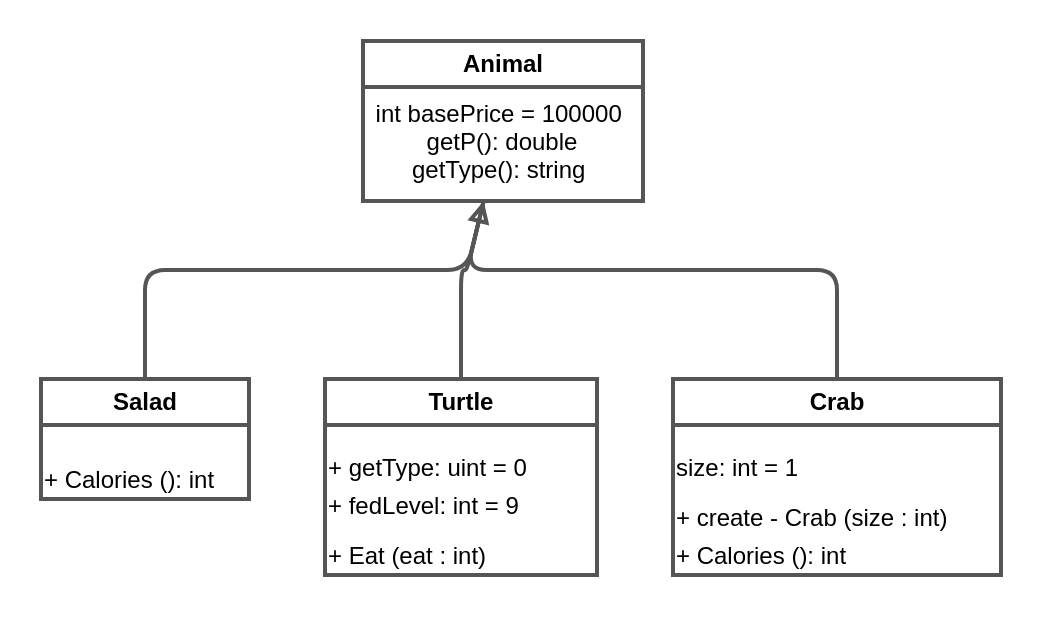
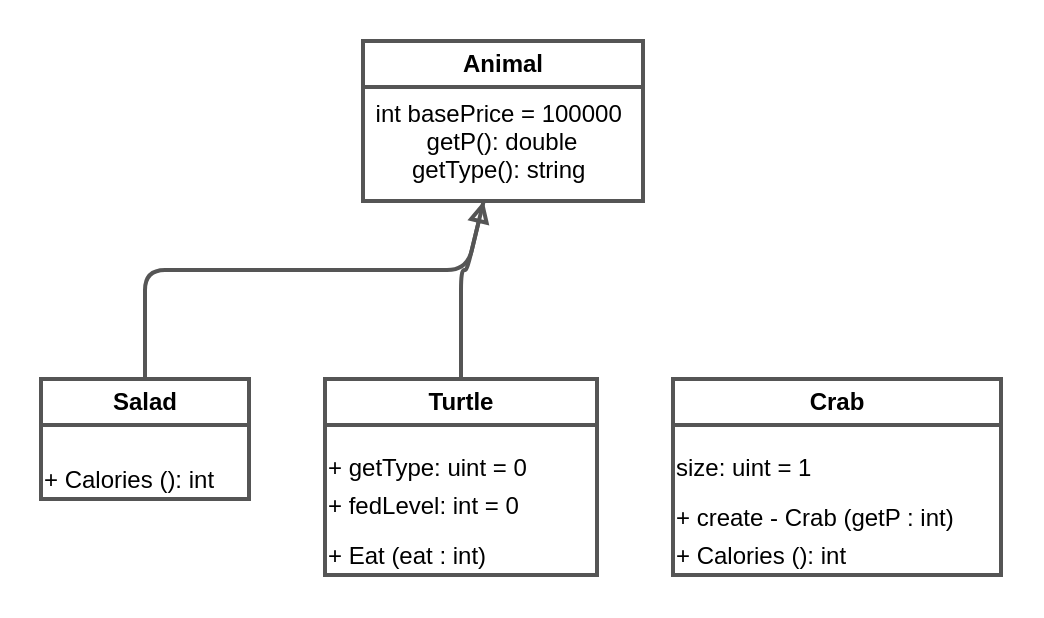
  <mxCell id="0" />
  <mxCell id="1" parent="0" />
- <mxCell id="2" value="" style="endArrow=none;startArrow=none;endFill=0;startFill=0;html=1;strokeColor=#555555;strokeWidth=2;shadow=1fillColor=#F2F2F2;" parent="1" source="11" target="5" edge="1"><mxGeometry x="175" y="50" width="74" height="129" as="geometry"><mxPoint x="230" y="189" as="sourcePoint" /><mxPoint x="233" y="80" as="targetPoint" /><Array as="points"><mxPoint x="230" y="134.5" /><mxPoint x="233" y="134.5" /></Array></mxGeometry></mxCell>
+ <mxCell id="2" value="" style="endArrow=block;startArrow=none;endFill=0;startFill=0;html=1;strokeColor=#555555;strokeWidth=2;shadow=1fillColor=#F2F2F2;" parent="1" source="11" target="5" edge="1"><mxGeometry x="175" y="50" width="74" height="129" as="geometry"><mxPoint x="230" y="189" as="sourcePoint" /><mxPoint x="233" y="80" as="targetPoint" /><Array as="points"><mxPoint x="230" y="134.5" /><mxPoint x="233" y="134.5" /></Array></mxGeometry></mxCell>
  <mxCell id="3" value="Salad" style="swimlane;childLayout=stackLayout;horizontal=1;horizontalStack=0;resizeParent=1;resizeParentMax=0;resizeLast=0;collapsible=1;html=1;strokeColor=#555555;strokeWidth=2;shadow=1fillColor=#F2F2F2;" parent="1" vertex="1"><mxGeometry y="189" width="104" height="60" as="geometry" x="20" /></mxCell>
  <mxCell id="4" value="+ Calories (): int" style="text;portConstraint=eastwest;overflow=hidden;rotatable=0;" parent="3" vertex="1"><mxGeometry y="36.826" width="98" height="19" as="geometry" /></mxCell>
  <mxCell id="5" value="Animal" style="swimlane;childLayout=stackLayout;horizontal=1;horizontalStack=0;resizeParent=1;resizeParentMax=0;resizeLast=0;collapsible=1;html=1;strokeColor=#555555;strokeWidth=2;shadow=1fillColor=#F2F2F2;" parent="1" vertex="1"><mxGeometry x="181" width="140" height="80" as="geometry" y="20" /></mxCell>
  <mxCell id="6" value="int basePrice = 100000 &#10;getP(): double&#10;getType(): string " style="text;portConstraint=eastwest;overflow=hidden;rotatable=0;align=center;" parent="5" vertex="1"><mxGeometry y="23" width="140" height="57" as="geometry" /></mxCell>
  <mxCell id="7" value="Crab" style="swimlane;childLayout=stackLayout;horizontal=1;horizontalStack=0;resizeParent=1;resizeParentMax=0;resizeLast=0;collapsible=1;html=1;strokeColor=#555555;strokeWidth=2;shadow=1fillColor=#F2F2F2;" parent="1" vertex="1"><mxGeometry x="336" y="189" width="164" height="98" as="geometry" /></mxCell>
- <mxCell id="8" value=" size: int = 1" style="text;portConstraint=eastwest;overflow=hidden;rotatable=0;" parent="7" vertex="1"><mxGeometry y="30.826" width="158" height="19" as="geometry" /></mxCell>
- <mxCell id="9" value="+ create - Crab (size : int)" style="text;portConstraint=eastwest;overflow=hidden;rotatable=0;" parent="7" vertex="1"><mxGeometry y="55.826" width="158" height="19" as="geometry" /></mxCell>
+ <mxCell id="8" value=" size: uint = 1" style="text;portConstraint=eastwest;overflow=hidden;rotatable=0;" parent="7" vertex="1"><mxGeometry y="30.826" width="158" height="19" as="geometry" /></mxCell>
+ <mxCell id="9" value="+ create - Crab (getP : int)" style="text;portConstraint=eastwest;overflow=hidden;rotatable=0;" parent="7" vertex="1"><mxGeometry y="55.826" width="158" height="19" as="geometry" /></mxCell>
  <mxCell id="10" value="+ Calories (): int" style="text;portConstraint=eastwest;overflow=hidden;rotatable=0;" parent="7" vertex="1"><mxGeometry y="74.826" width="158" height="19" as="geometry" /></mxCell>
  <mxCell id="11" value="Turtle" style="swimlane;childLayout=stackLayout;horizontal=1;horizontalStack=0;resizeParent=1;resizeParentMax=0;resizeLast=0;collapsible=1;html=1;strokeColor=#555555;strokeWidth=2;shadow=1fillColor=#F2F2F2;" parent="1" vertex="1"><mxGeometry x="162" y="189" width="136" height="98" as="geometry" /></mxCell>
  <mxCell id="12" value="+ getType: uint = 0" style="text;portConstraint=eastwest;overflow=hidden;rotatable=0;" parent="11" vertex="1"><mxGeometry y="30.826" width="130" height="19" as="geometry" /></mxCell>
- <mxCell id="13" value="+ fedLevel: int = 9" style="text;portConstraint=eastwest;overflow=hidden;rotatable=0;" parent="11" vertex="1"><mxGeometry y="49.826" width="130" height="19" as="geometry" /></mxCell>
+ <mxCell id="13" value="+ fedLevel: int = 0" style="text;portConstraint=eastwest;overflow=hidden;rotatable=0;" parent="11" vertex="1"><mxGeometry y="49.826" width="130" height="19" as="geometry" /></mxCell>
  <mxCell id="14" value="+ Eat (eat : int)" style="text;portConstraint=eastwest;overflow=hidden;rotatable=0;" parent="11" vertex="1"><mxGeometry y="74.826" width="130" height="19" as="geometry" /></mxCell>
- <mxCell id="15" value="" style="endArrow=block;startArrow=none;endFill=0;startFill=0;html=1;strokeColor=#555555;strokeWidth=2;shadow=1fillColor=#F2F2F2;" parent="1" source="7" target="5" edge="1"><mxGeometry x="203" y="50" width="205" height="129" as="geometry"><mxPoint x="418" y="189" as="sourcePoint" /><mxPoint x="233" y="80" as="targetPoint" /><Array as="points"><mxPoint x="418" y="134.5" /><mxPoint x="233" y="134.5" /></Array></mxGeometry></mxCell>
  <mxCell id="16" value="" style="endArrow=none;startArrow=none;endFill=0;startFill=0;html=1;strokeColor=#555555;strokeWidth=2;shadow=1fillColor=#F2F2F2;" parent="1" source="3" target="5" edge="1"><mxGeometry x="42" y="50" width="181" height="129" as="geometry"><mxPoint x="72" y="189" as="sourcePoint" /><mxPoint x="233" y="80" as="targetPoint" /><Array as="points"><mxPoint x="72" y="134.5" /><mxPoint x="233" y="134.5" /></Array></mxGeometry></mxCell>
